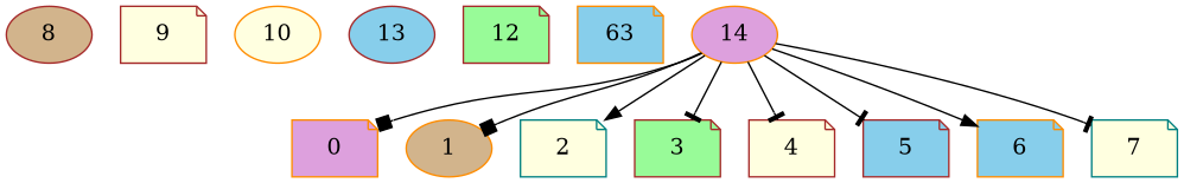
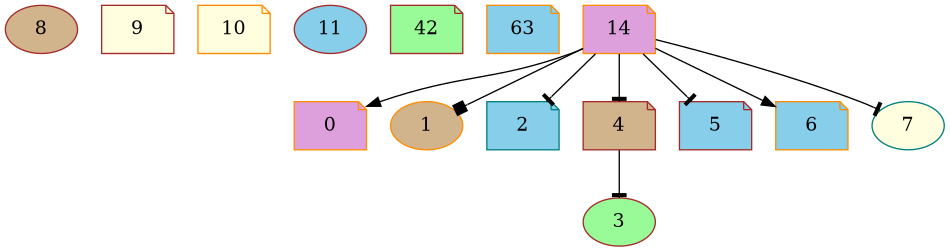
  digraph {
    node [color=brown fillcolor=skyblue shape=note style=filled]
    edge [arrowhead=tee]
    8 [fillcolor=tan shape=ellipse]
    9 [fillcolor=lightyellow]
-   10 [color=darkorange fillcolor=lightyellow shape=ellipse]
-   11 [shape=ellipse label=13]
-   12 [fillcolor=palegreen]
+   10 [color=darkorange fillcolor=lightyellow]
+   11 [shape=ellipse]
+   12 [fillcolor=palegreen label=42]
    n6 [color=darkorange label=63]
-   14 [color=darkorange fillcolor=plum shape=ellipse]
+   14 [color=darkorange fillcolor=plum]
    0 [color=darkorange fillcolor=plum]
    1 [color=darkorange fillcolor=tan shape=ellipse]
-   2 [color=teal fillcolor=lightyellow]
-   3 [fillcolor=palegreen]
-   4 [fillcolor=lightyellow]
+   2 [color=teal]
+   3 [fillcolor=palegreen shape=ellipse]
+   4 [fillcolor=tan]
    5
    6 [color=darkorange]
-   7 [color=teal fillcolor=lightyellow]
-   14 -> 0 [arrowhead=box]
+   7 [color=teal fillcolor=lightyellow shape=ellipse]
+   14 -> 0 [arrowhead=normal]
    14 -> 1 [arrowhead=box]
-   14 -> 2 [arrowhead=normal]
-   14 -> 3
+   14 -> 2
+   4 -> 3
    14 -> 4
    14 -> 5
    14 -> 6 [arrowhead=normal]
    14 -> 7
  }
